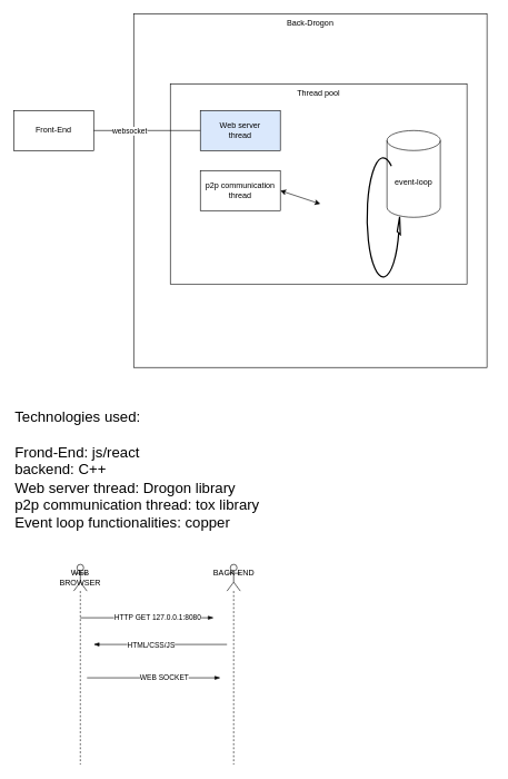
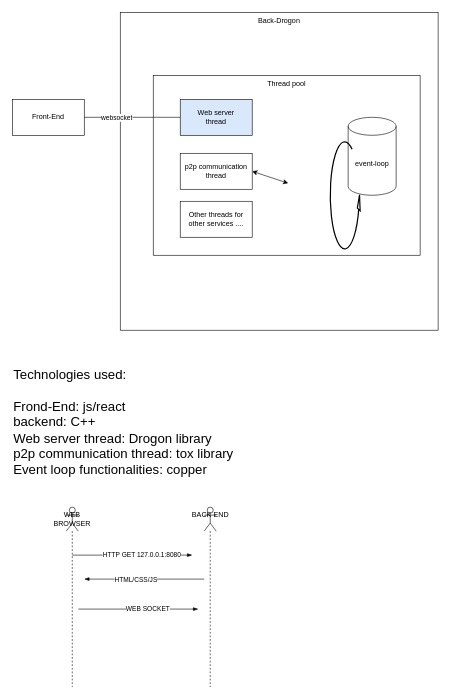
  <mxCell id="0" />
  <mxCell id="1" parent="0" />
  <mxCell id="2" value="Front-End" style="rounded=0;whiteSpace=wrap;html=1;" parent="1" vertex="1"><mxGeometry x="20" y="165" width="120" height="60" as="geometry" /></mxCell>
  <mxCell id="3" value="Back-Drogon" style="whiteSpace=wrap;html=1;aspect=fixed;verticalAlign=top;" parent="1" vertex="1"><mxGeometry x="200" y="20" width="530" height="530" as="geometry" /></mxCell>
  <mxCell id="4" value="Thread pool" style="rounded=0;whiteSpace=wrap;html=1;verticalAlign=top;" parent="1" vertex="1"><mxGeometry x="255" y="125" width="445" height="300" as="geometry" /></mxCell>
  <mxCell id="5" value="Web server&lt;br&gt;thread" style="rounded=0;whiteSpace=wrap;html=1;fillColor=#dae8fc;" parent="1" vertex="1"><mxGeometry x="300" y="165" width="120" height="60" as="geometry" /></mxCell>
  <mxCell id="6" value="" style="endArrow=none;html=1;rounded=0;exitX=1;exitY=0.5;exitDx=0;exitDy=0;entryX=0;entryY=0.5;entryDx=0;entryDy=0;" parent="1" source="2" target="5" edge="1"><mxGeometry width="50" height="50" relative="1" as="geometry"><mxPoint x="560" y="445" as="sourcePoint" /><mxPoint x="610" y="395" as="targetPoint" /></mxGeometry></mxCell>
  <mxCell id="7" value="websocket" style="edgeLabel;html=1;align=center;verticalAlign=middle;resizable=0;points=[];" parent="6" vertex="1" connectable="0"><mxGeometry x="-0.338" relative="1" as="geometry"><mxPoint as="offset" /></mxGeometry></mxCell>
  <mxCell id="8" value="p2p communication thread" style="rounded=0;whiteSpace=wrap;html=1;" parent="1" vertex="1"><mxGeometry x="300" y="255" width="120" height="60" as="geometry" /></mxCell>
  <mxCell id="9" value="event-loop" style="shape=cylinder3;whiteSpace=wrap;html=1;boundedLbl=1;backgroundOutline=1;size=15;" parent="1" vertex="1"><mxGeometry x="580" y="195" width="80" height="130" as="geometry" /></mxCell>
  <mxCell id="10" value="Technologies used:&lt;br style=&quot;font-size: 22px;&quot;&gt;&lt;br style=&quot;font-size: 22px;&quot;&gt;Frond-End: js/react&lt;br style=&quot;font-size: 22px;&quot;&gt;backend: C++&lt;br style=&quot;font-size: 22px;&quot;&gt;Web server thread: Drogon library&lt;br style=&quot;font-size: 22px;&quot;&gt;p2p communication thread: tox library&lt;br style=&quot;font-size: 22px;&quot;&gt;Event loop functionalities: copper" style="text;html=1;strokeColor=none;fillColor=none;align=left;verticalAlign=top;whiteSpace=wrap;rounded=0;fontSize=22;" parent="1" vertex="1"><mxGeometry x="20" y="605" width="720" height="220" as="geometry" /></mxCell>
+ <mxCell id="11" value="Other threads for&lt;br&gt;other services ...." style="rounded=0;whiteSpace=wrap;html=1;" parent="1" vertex="1"><mxGeometry x="300" y="335" width="120" height="60" as="geometry" /></mxCell>
  <mxCell id="12" value="WEB BROWSER" style="shape=umlLifeline;perimeter=lifelinePerimeter;whiteSpace=wrap;html=1;container=1;dropTarget=0;collapsible=0;recursiveResize=0;outlineConnect=0;portConstraint=eastwest;newEdgeStyle={&quot;curved&quot;:0,&quot;rounded&quot;:0};participant=umlActor;" vertex="1" parent="1"><mxGeometry x="110" y="845" width="20" height="300" as="geometry" /></mxCell>
  <mxCell id="13" value="" style="shape=umlLifeline;perimeter=lifelinePerimeter;whiteSpace=wrap;html=1;container=1;dropTarget=0;collapsible=0;recursiveResize=0;outlineConnect=0;portConstraint=eastwest;newEdgeStyle={&quot;curved&quot;:0,&quot;rounded&quot;:0};participant=umlActor;" vertex="1" parent="1"><mxGeometry x="340" y="845" width="20" height="300" as="geometry" /></mxCell>
  <mxCell id="14" value="BACK END" style="text;html=1;align=center;verticalAlign=middle;resizable=0;points=[];autosize=1;strokeColor=none;fillColor=none;" vertex="1" parent="1"><mxGeometry x="310" y="843" width="80" height="30" as="geometry" /></mxCell>
  <mxCell id="15" value="" style="edgeStyle=elbowEdgeStyle;fontSize=12;html=1;endArrow=blockThin;endFill=1;rounded=0;" edge="1" parent="1"><mxGeometry width="160" relative="1" as="geometry"><mxPoint x="120" y="925" as="sourcePoint" /><mxPoint x="320" y="925" as="targetPoint" /></mxGeometry></mxCell>
  <mxCell id="16" value="HTTP GET 127.0.0.1:8080" style="edgeLabel;html=1;align=center;verticalAlign=middle;resizable=0;points=[];" vertex="1" connectable="0" parent="15"><mxGeometry x="0.15" y="1" relative="1" as="geometry"><mxPoint as="offset" /></mxGeometry></mxCell>
  <mxCell id="17" value="" style="edgeStyle=elbowEdgeStyle;fontSize=12;html=1;endArrow=blockThin;endFill=1;rounded=0;" edge="1" parent="1"><mxGeometry width="160" relative="1" as="geometry"><mxPoint x="340" y="965" as="sourcePoint" /><mxPoint x="140" y="965" as="targetPoint" /></mxGeometry></mxCell>
  <mxCell id="18" value="HTML/CSS/JS" style="edgeLabel;html=1;align=center;verticalAlign=middle;resizable=0;points=[];" vertex="1" connectable="0" parent="17"><mxGeometry x="0.15" y="1" relative="1" as="geometry"><mxPoint as="offset" /></mxGeometry></mxCell>
  <mxCell id="19" value="" style="edgeStyle=elbowEdgeStyle;fontSize=12;html=1;endArrow=blockThin;endFill=1;rounded=0;" edge="1" parent="1"><mxGeometry width="160" relative="1" as="geometry"><mxPoint x="130" y="1015" as="sourcePoint" /><mxPoint x="330" y="1015" as="targetPoint" /></mxGeometry></mxCell>
  <mxCell id="20" value="WEB SOCKET" style="edgeLabel;html=1;align=center;verticalAlign=middle;resizable=0;points=[];" vertex="1" connectable="0" parent="19"><mxGeometry x="0.15" y="1" relative="1" as="geometry"><mxPoint as="offset" /></mxGeometry></mxCell>
  <mxCell id="21" value="" style="endArrow=classic;startArrow=classic;html=1;rounded=0;entryX=0;entryY=0.5;entryDx=0;entryDy=0;exitX=1;exitY=0.5;exitDx=0;exitDy=0;" edge="1" parent="1" source="8"><mxGeometry width="50" height="50" relative="1" as="geometry"><mxPoint x="400" y="315" as="sourcePoint" /><mxPoint x="480" y="305" as="targetPoint" /></mxGeometry></mxCell>
  <mxCell id="22" value="" style="verticalLabelPosition=bottom;html=1;verticalAlign=top;strokeWidth=2;shape=mxgraph.lean_mapping.physical_pull;pointerEvents=1;" vertex="1" parent="1"><mxGeometry x="550" y="235" width="50" height="180" as="geometry" /></mxCell>
